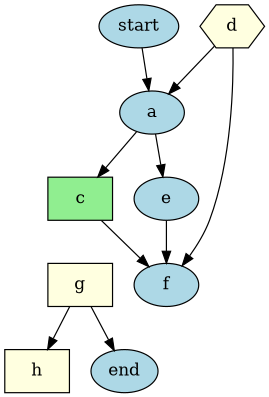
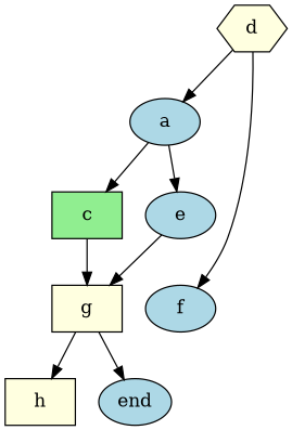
  digraph {
    node [fillcolor=lightblue shape=ellipse style=filled]
-   n1 [label=start]
    n2 [label=a]
    n3 [fillcolor=lightgreen label=c shape=box]
    n4 [label=e]
    n5 [label=f]
    n6 [fillcolor=lightyellow label=g shape=box]
    n7 [fillcolor=lightyellow label=d shape=hexagon]
    n8 [fillcolor=lightyellow label=h shape=box]
    n9 [label=end]
-   n1 -> n2
    n2 -> n3
    n2 -> n4
-   n3 -> n5
-   n4 -> n5
+   n3 -> n6
+   n4 -> n6
    n6 -> n8
    n6 -> n9
    n7 -> n2
    n7 -> n5
  }
